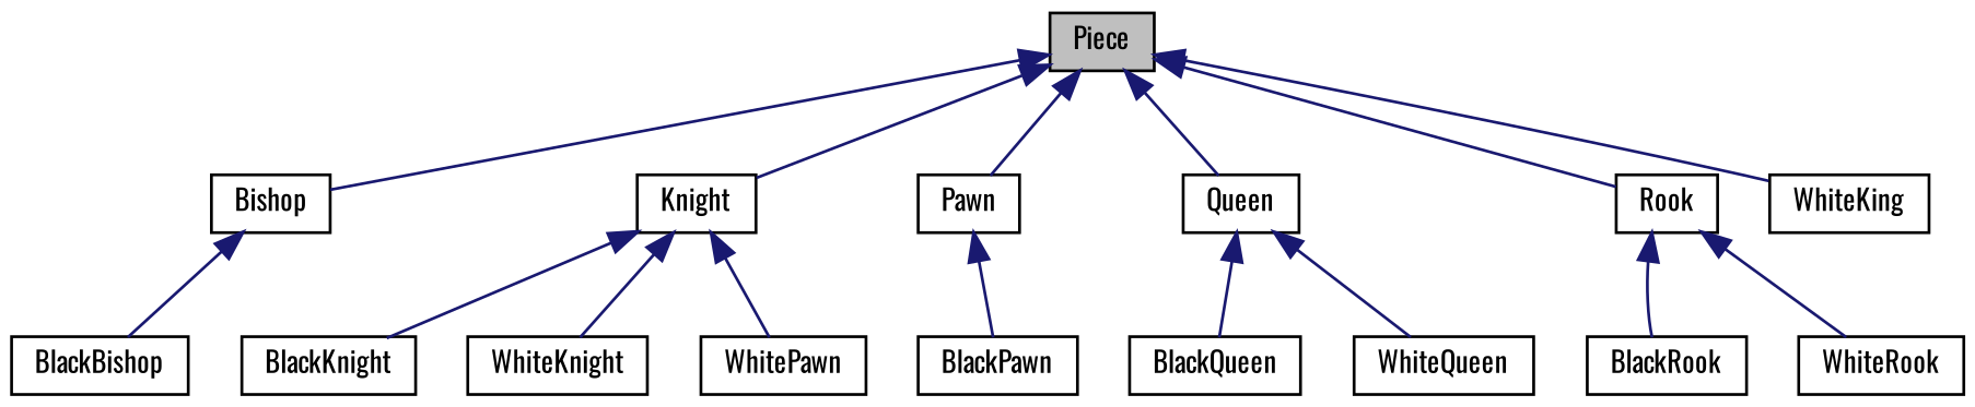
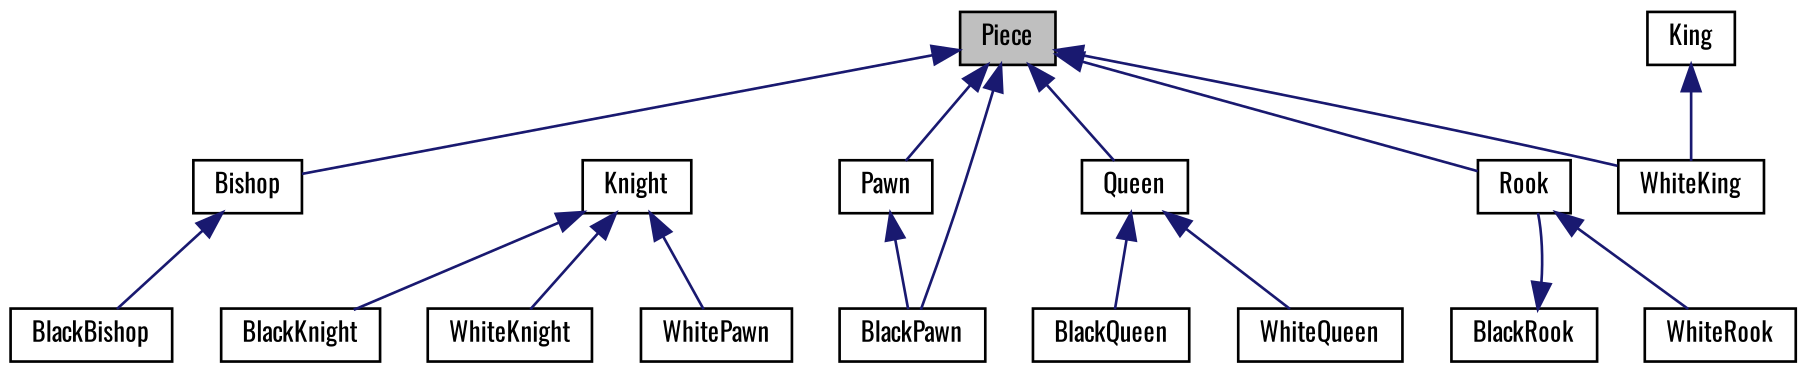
  digraph {
    fontname=Oswald
    rankdir=TB
    node [color=black fontname=Oswald fontsize=10 shape=record]
    edge [color=midnightblue dir=back fontname=Oswald fontsize=10 labelfontname=Helvetica labelfontsize=10 style=solid]
    n1 [fillcolor=grey75 fontcolor=black height=0.2 label=Piece style=filled width=0.4]
    n2 [height=0.2 label=Bishop width=0.4]
    n3 [height=0.2 label=Knight width=0.4]
    n4 [height=0.2 label=Pawn width=0.4]
    n5 [height=0.2 label=Queen width=0.4]
    n6 [height=0.2 label=Rook width=0.4]
    n7 [height=0.2 label=WhiteKing width=0.4]
    n8 [height=0.2 label=BlackBishop width=0.4]
+   n9 [height=0.2 label=King width=0.4]
    n10 [height=0.2 label=BlackKnight width=0.4]
    n11 [height=0.2 label=WhiteKnight width=0.4]
    n12 [height=0.2 label=WhitePawn width=0.4]
    n13 [height=0.2 label=BlackPawn width=0.4]
    n14 [height=0.2 label=BlackQueen width=0.4]
    n15 [height=0.2 label=WhiteQueen width=0.4]
    n16 [height=0.2 label=BlackRook width=0.4]
    n17 [height=0.2 label=WhiteRook width=0.4]
    n1 -> n2
-   n1 -> n3
+   n1 -> n13
    n1 -> n4
    n1 -> n5
    n1 -> n6
    n1 -> n7
    n2 -> n8
    n3 -> n10
    n3 -> n11
    n3 -> n12
    n4 -> n13
    n5 -> n14
    n5 -> n15
-   n6 -> n16
+   n16 -> n6
    n6 -> n17
+   n9 -> n7
  }
